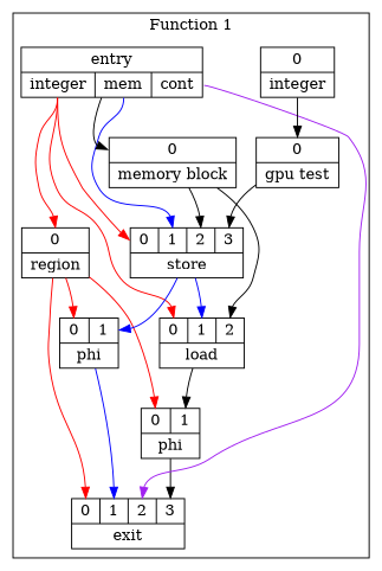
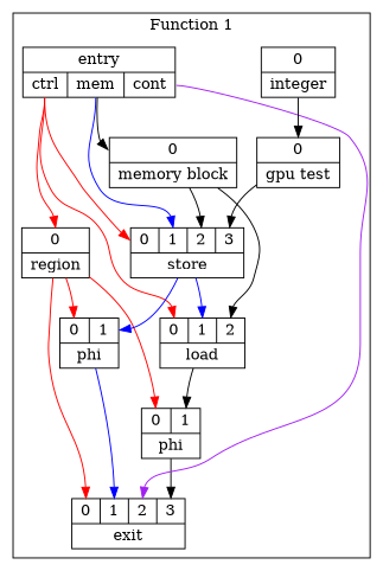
  digraph {
    node [fillcolor=white ordering=in shape=record style=filled]
    edge [color=black headport=i0]
    n1 [label="{{<i0> 0|<i1> 1|<i2> 2|<i3> 3}|exit}"]
    n2 [label="{{<i0> 0}|region}"]
    n3 [label="{{<i0> 0|<i1> 1}|phi}"]
    n4 [label="{{<i0> 0|<i1> 1}|phi}"]
-   n5 [label="{entry|{<p0> integer|<p1> mem|<p2> cont}}"]
+   n5 [label="{entry|{<p0> ctrl|<p1> mem|<p2> cont}}"]
    n6 [label="{{<i0> 0|<i1> 1|<i2> 2|<i3> 3}|store}"]
    n7 [label="{{<i0> 0}|memory block}"]
    n8 [label="{{<i0> 0|<i1> 1|<i2> 2}|load}"]
    n9 [label="{{<i0> 0}|gpu test}"]
    n10 [label="{{<i0> 0}|integer}"]
    subgraph cluster_1 {
      label="Function 1"
      n1
      n2
      n3
      n4
      n5
      n6
      n7
      n8
      n9
      n10
    }
    n2 -> n1 [color=red]
    n2 -> n3 [color=red]
    n2 -> n4 [color=red]
    n3 -> n1 [color=blue headport=i1]
    n4 -> n1 [headport=i3]
    n5 -> n1 [color=purple headport=i2 tailport=p2 weight=2.]
    n5 -> n2 [color=red tailport=p0 weight=2.]
    n5 -> n6 [color=red tailport=p0 weight=2.]
    n5 -> n6 [color=blue headport=i1 tailport=p1 weight=2.]
    n5 -> n7
    n5 -> n8 [color=red tailport=p0 weight=2.]
    n6 -> n3 [color=blue headport=i1]
    n6 -> n8 [color=blue headport=i1]
    n7 -> n6 [headport=i2]
    n7 -> n8 [headport=i2]
    n8 -> n4 [headport=i1]
    n9 -> n6 [headport=i3]
    n10 -> n9
  }
